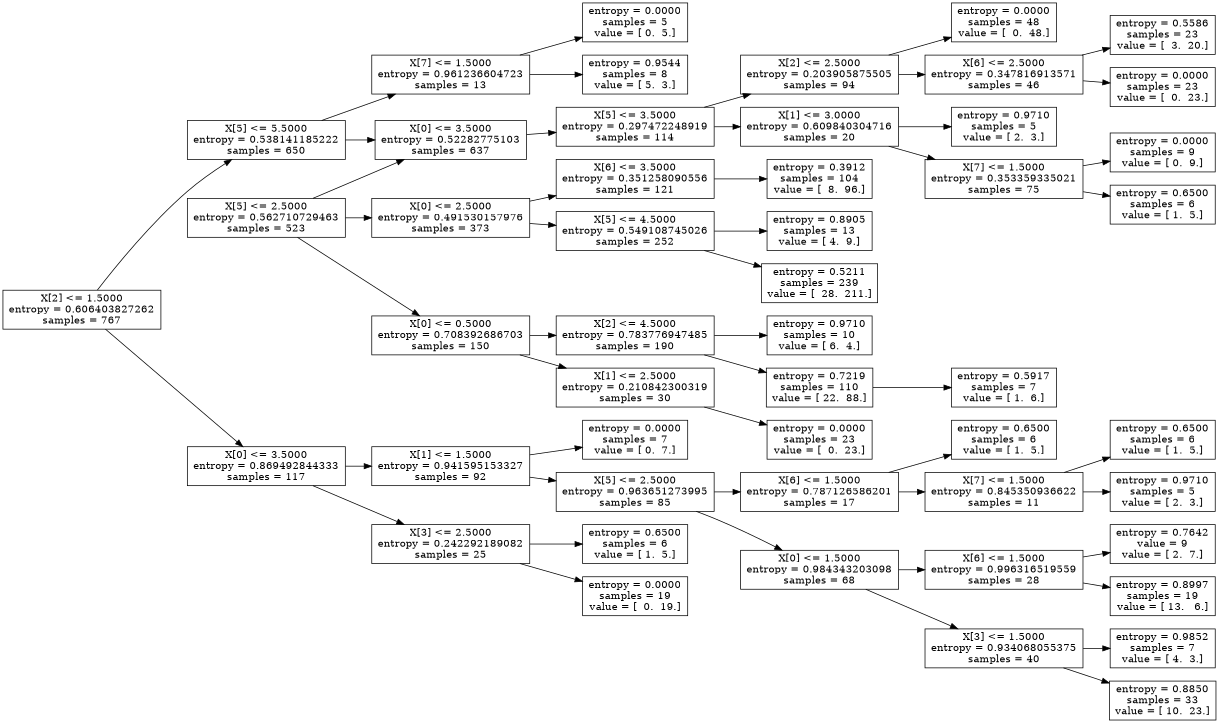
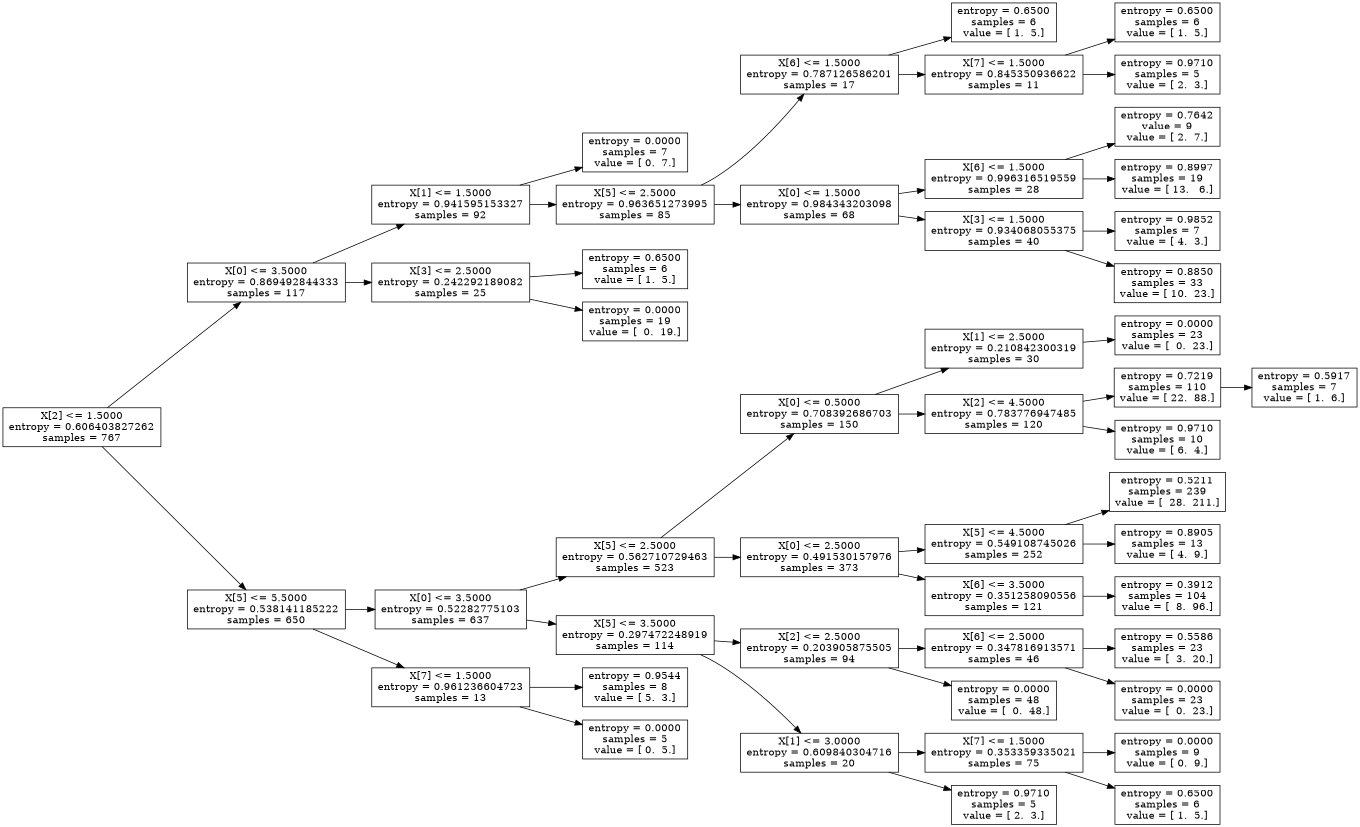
  digraph {
    rankdir=LR
    node [shape=box]
    n1 [label="X[2] <= 1.5000\nentropy = 0.606403827262\nsamples = 767"]
    n2 [label="X[0] <= 3.5000\nentropy = 0.869492844333\nsamples = 117"]
    n3 [label="X[5] <= 5.5000\nentropy = 0.538141185222\nsamples = 650"]
    n4 [label="X[1] <= 1.5000\nentropy = 0.941595153327\nsamples = 92"]
    n5 [label="X[3] <= 2.5000\nentropy = 0.242292189082\nsamples = 25"]
    n6 [label="X[0] <= 3.5000\nentropy = 0.52282775103\nsamples = 637"]
    n7 [label="X[7] <= 1.5000\nentropy = 0.961236604723\nsamples = 13"]
    n8 [label="entropy = 0.0000\nsamples = 7\nvalue = [ 0.  7.]"]
    n9 [label="X[5] <= 2.5000\nentropy = 0.963651273995\nsamples = 85"]
    n10 [label="entropy = 0.6500\nsamples = 6\nvalue = [ 1.  5.]"]
    n11 [label="entropy = 0.0000\nsamples = 19\nvalue = [  0.  19.]"]
    n12 [label="X[6] <= 1.5000\nentropy = 0.787126586201\nsamples = 17"]
    n13 [label="X[0] <= 1.5000\nentropy = 0.984343203098\nsamples = 68"]
    n14 [label="entropy = 0.6500\nsamples = 6\nvalue = [ 1.  5.]"]
    n15 [label="X[7] <= 1.5000\nentropy = 0.845350936622\nsamples = 11"]
    n16 [label="X[6] <= 1.5000\nentropy = 0.996316519559\nsamples = 28"]
    n17 [label="X[3] <= 1.5000\nentropy = 0.934068055375\nsamples = 40"]
    n18 [label="entropy = 0.6500\nsamples = 6\nvalue = [ 1.  5.]"]
    n19 [label="entropy = 0.9710\nsamples = 5\nvalue = [ 2.  3.]"]
    n20 [label="entropy = 0.7642\nvalue = 9\nvalue = [ 2.  7.]"]
    n21 [label="entropy = 0.8997\nsamples = 19\nvalue = [ 13.   6.]"]
    n22 [label="entropy = 0.9852\nsamples = 7\nvalue = [ 4.  3.]"]
    n23 [label="entropy = 0.8850\nsamples = 33\nvalue = [ 10.  23.]"]
    n24 [label="X[5] <= 2.5000\nentropy = 0.562710729463\nsamples = 523"]
    n25 [label="X[5] <= 3.5000\nentropy = 0.297472248919\nsamples = 114"]
    n26 [label="entropy = 0.9544\nsamples = 8\nvalue = [ 5.  3.]"]
    n27 [label="entropy = 0.0000\nsamples = 5\nvalue = [ 0.  5.]"]
    n28 [label="X[0] <= 0.5000\nentropy = 0.708392686703\nsamples = 150"]
    n29 [label="X[0] <= 2.5000\nentropy = 0.491530157976\nsamples = 373"]
    n30 [label="X[2] <= 2.5000\nentropy = 0.203905875505\nsamples = 94"]
    n31 [label="X[1] <= 3.0000\nentropy = 0.609840304716\nsamples = 20"]
    n32 [label="X[1] <= 2.5000\nentropy = 0.210842300319\nsamples = 30"]
-   n33 [label="X[2] <= 4.5000\nentropy = 0.783776947485\nsamples = 190"]
+   n33 [label="X[2] <= 4.5000\nentropy = 0.783776947485\nsamples = 120"]
    n34 [label="X[5] <= 4.5000\nentropy = 0.549108745026\nsamples = 252"]
    n35 [label="X[6] <= 3.5000\nentropy = 0.351258090556\nsamples = 121"]
    n36 [label="entropy = 0.0000\nsamples = 23\nvalue = [  0.  23.]"]
    n37 [label="entropy = 0.7219\nsamples = 110\nvalue = [ 22.  88.]"]
    n38 [label="entropy = 0.9710\nsamples = 10\nvalue = [ 6.  4.]"]
    n39 [label="entropy = 0.5917\nsamples = 7\nvalue = [ 1.  6.]"]
    n40 [label="entropy = 0.5211\nsamples = 239\nvalue = [  28.  211.]"]
    n41 [label="entropy = 0.8905\nsamples = 13\nvalue = [ 4.  9.]"]
    n42 [label="entropy = 0.3912\nsamples = 104\nvalue = [  8.  96.]"]
    n43 [label="X[6] <= 2.5000\nentropy = 0.347816913571\nsamples = 46"]
    n44 [label="entropy = 0.0000\nsamples = 48\nvalue = [  0.  48.]"]
    n45 [label="X[7] <= 1.5000\nentropy = 0.353359335021\nsamples = 75"]
    n46 [label="entropy = 0.9710\nsamples = 5\nvalue = [ 2.  3.]"]
    n47 [label="entropy = 0.5586\nsamples = 23\nvalue = [  3.  20.]"]
    n48 [label="entropy = 0.0000\nsamples = 23\nvalue = [  0.  23.]"]
    n49 [label="entropy = 0.0000\nsamples = 9\nvalue = [ 0.  9.]"]
    n50 [label="entropy = 0.6500\nsamples = 6\nvalue = [ 1.  5.]"]
    n1 -> n2
    n1 -> n3
    n2 -> n4
    n2 -> n5
    n3 -> n6
    n3 -> n7
    n4 -> n8
    n4 -> n9
    n5 -> n10
    n5 -> n11
-   n24 -> n6
+   n6 -> n24
    n6 -> n25
    n7 -> n26
    n7 -> n27
    n9 -> n12
    n9 -> n13
    n12 -> n14
    n12 -> n15
    n13 -> n16
    n13 -> n17
    n15 -> n18
    n15 -> n19
    n16 -> n20
    n16 -> n21
    n17 -> n22
    n17 -> n23
    n24 -> n28
    n24 -> n29
    n25 -> n30
    n25 -> n31
    n28 -> n32
    n28 -> n33
    n29 -> n34
    n29 -> n35
    n30 -> n43
    n30 -> n44
    n31 -> n45
    n31 -> n46
    n32 -> n36
    n33 -> n37
    n33 -> n38
    n34 -> n40
    n34 -> n41
    n35 -> n42
    n37 -> n39
    n43 -> n47
    n43 -> n48
    n45 -> n49
    n45 -> n50
  }
